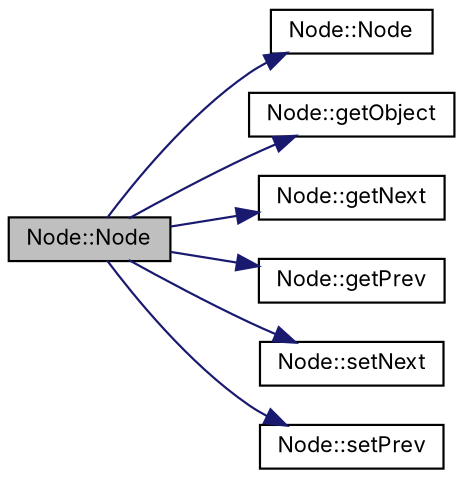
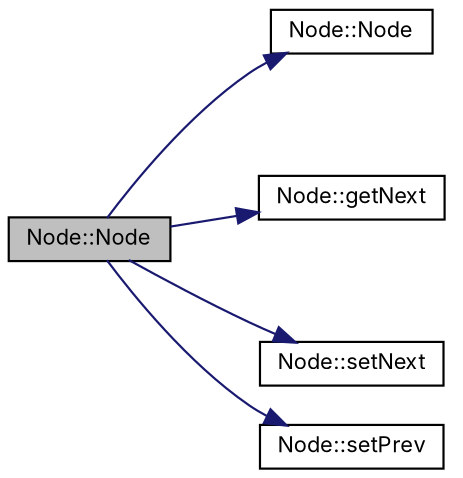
  digraph {
    fontname=Inter
    rankdir=LR
    node [color=black fillcolor=white fontname=Inter fontsize=10 shape=record style=filled]
    edge [color=midnightblue fontname=Inter fontsize=10 labelfontname=Helvetica labelfontsize=10 style=solid]
    n1 [fillcolor=grey75 fontcolor=black height=0.2 label="Node::Node" width=0.4]
    n2 [height=0.2 label="Node::Node" width=0.4]
-   n3 [height=0.2 label="Node::getObject" width=0.4]
    n4 [height=0.2 label="Node::getNext" width=0.4]
-   n5 [height=0.2 label="Node::getPrev" width=0.4]
    n6 [height=0.2 label="Node::setNext" width=0.4]
    n7 [height=0.2 label="Node::setPrev" width=0.4]
    n1 -> n2
-   n1 -> n3
    n1 -> n4
-   n1 -> n5
    n1 -> n6
    n1 -> n7
  }
